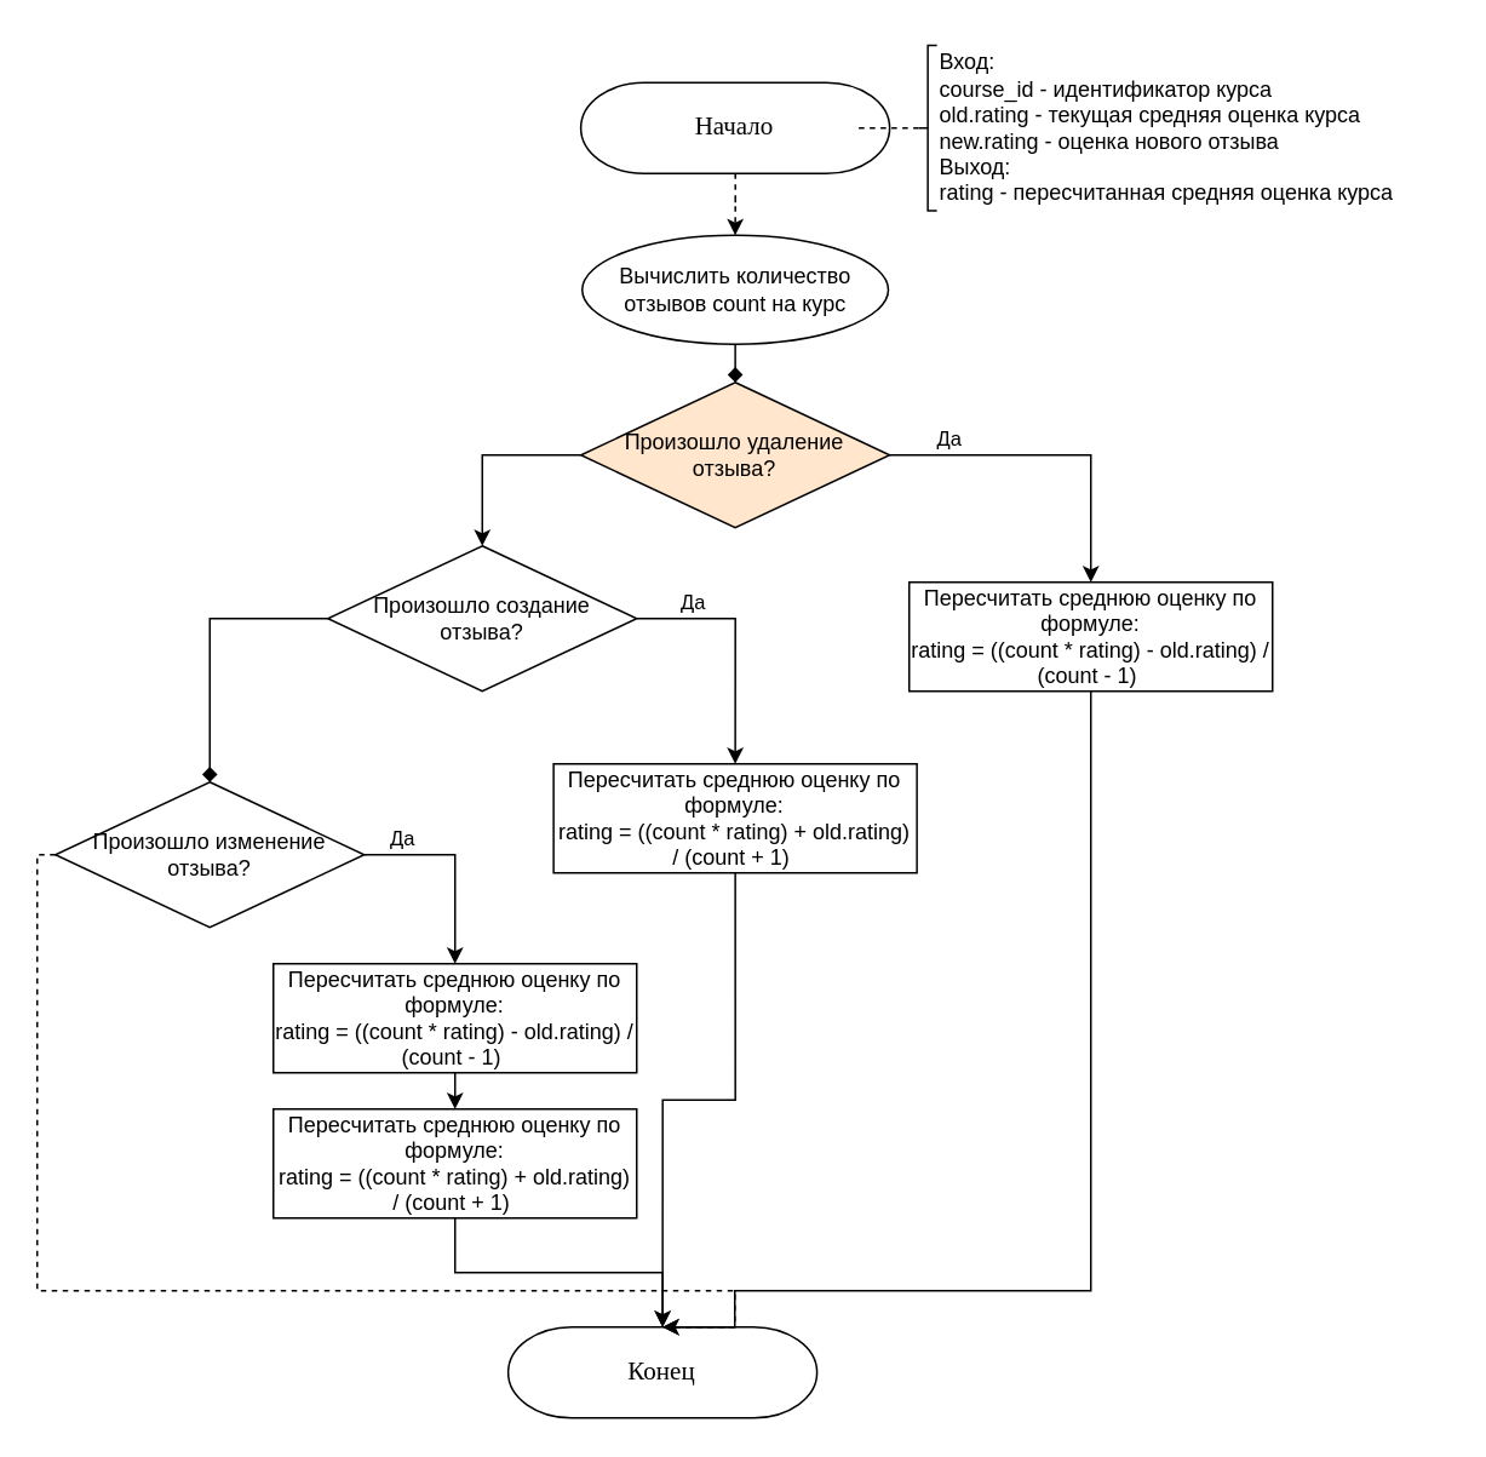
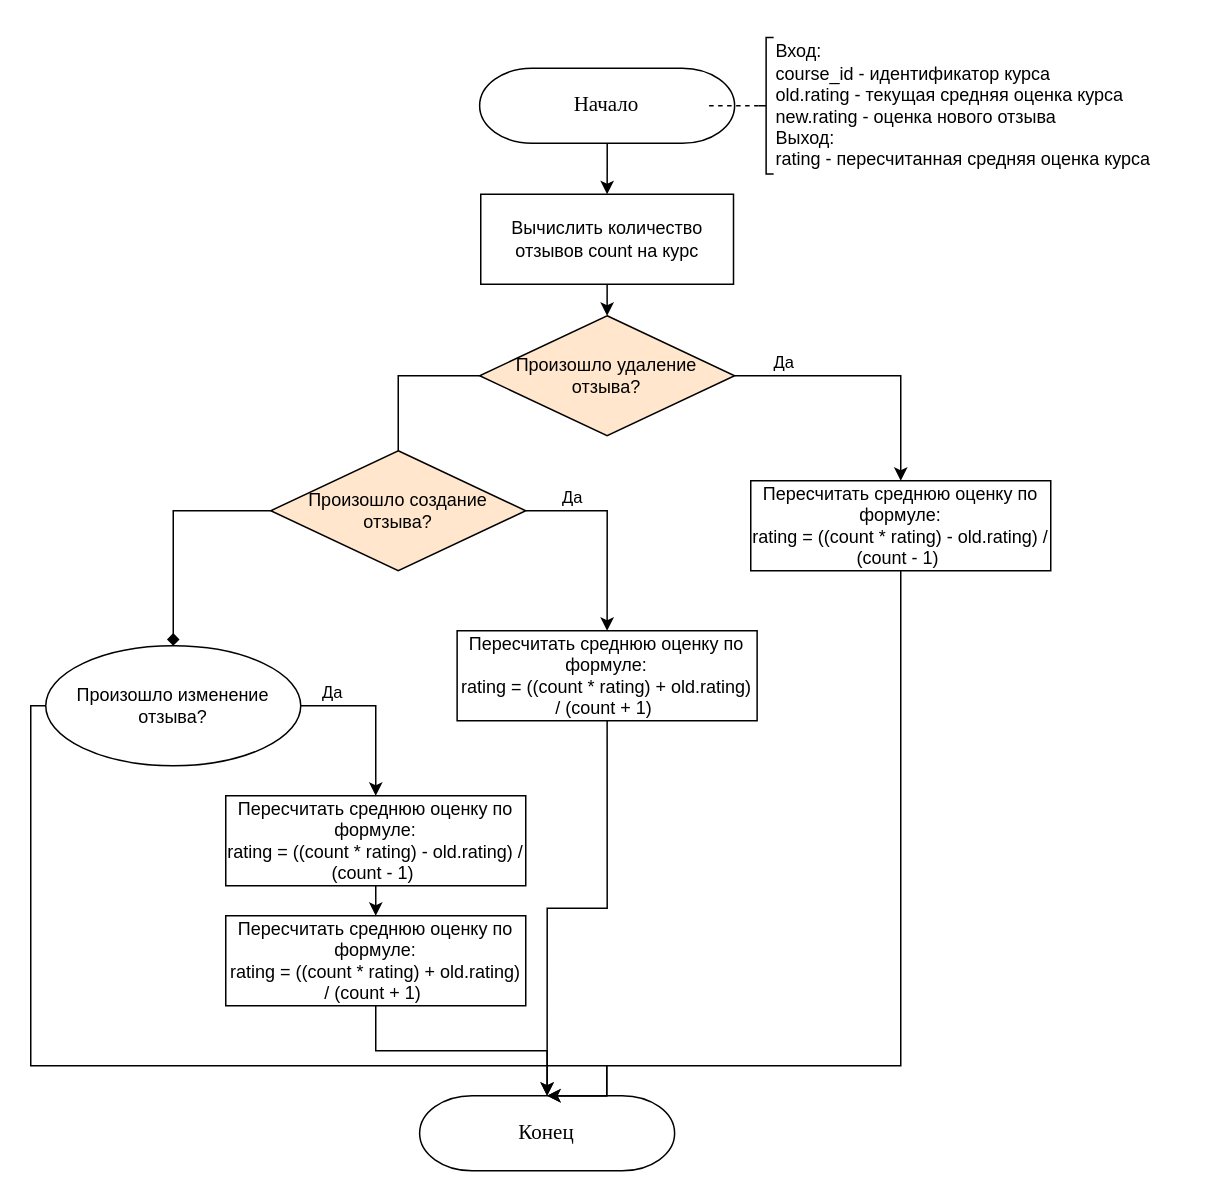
  <mxCell id="0" />
  <mxCell id="1" parent="0" />
- <mxCell id="2" style="edgeStyle=orthogonalEdgeStyle;rounded=0;orthogonalLoop=1;jettySize=auto;html=1;entryX=0.5;entryY=0;entryDx=0;entryDy=0;dashed=1;" edge="1" parent="1" source="3" target="8"><mxGeometry relative="1" as="geometry" /></mxCell>
+ <mxCell id="2" style="edgeStyle=orthogonalEdgeStyle;rounded=0;orthogonalLoop=1;jettySize=auto;html=1;entryX=0.5;entryY=0;entryDx=0;entryDy=0;" edge="1" parent="1" source="3" target="8"><mxGeometry relative="1" as="geometry" /></mxCell>
  <mxCell id="3" value="&lt;div style=&quot;&quot;&gt;&lt;font face=&quot;Calibri&quot;&gt;&lt;span style=&quot;font-size: 14px;&quot;&gt;Начало&lt;/span&gt;&lt;/font&gt;&lt;/div&gt;" style="verticalAlign=middle;align=center;vsdxID=1;fillColor=#FFFFFF;gradientColor=none;shape=stencil(tVJBDsIgEHwNRxoEG+O51n8QS9uNCM2Ctv5eEI2ttV6Mt9md2d0MDBGFa2WnCGfOoz2qHirfErEjnINpFYIPiIiSiKK2qBq0Z1OlupNRGdHJXuKGIc1xluV5nOLsmjorxu71Psk1mJF8s83WX+USD4HD+XZ86PMkX1745KkcwFG0XnqwZsJpiY2i4RSttWwmlOuV6mbtj17m1n9ysvySf/ESwOtPa9A6RWLMv2cgtFJ+RHkD);strokeColor=#000000;spacingTop=-1;spacingBottom=-1;spacingLeft=-1;spacingRight=-1;points=[[0.5,0,0],[0.5,0.5,0],[1,0.5,0]];labelBackgroundColor=none;rounded=0;html=1;whiteSpace=wrap;" vertex="1" parent="1"><mxGeometry x="319.25" y="45" width="170" height="50" as="geometry" /></mxCell>
  <mxCell id="4" style="edgeStyle=orthogonalEdgeStyle;rounded=0;orthogonalLoop=1;jettySize=auto;html=1;fontSize=12;endArrow=none;endFill=0;strokeColor=default;dashed=1;" edge="1" parent="1"><mxGeometry relative="1" as="geometry"><mxPoint x="505.25" y="70" as="sourcePoint" /><mxPoint x="469.25" y="70" as="targetPoint" /></mxGeometry></mxCell>
  <mxCell id="5" value="" style="strokeWidth=1;html=1;shape=mxgraph.flowchart.annotation_2;align=left;labelPosition=right;pointerEvents=1;rounded=0;" vertex="1" parent="1"><mxGeometry x="505.25" y="24.5" width="10" height="91" as="geometry" /></mxCell>
  <mxCell id="6" value="Вход:&amp;nbsp;&lt;div&gt;course_id - идентификатор курса&lt;/div&gt;&lt;div&gt;old.rating - текущая средняя оценка курса&lt;/div&gt;&lt;div&gt;new.rating - оценка нового отзыва&lt;/div&gt;&lt;div&gt;&lt;div&gt;Выход:&amp;nbsp;&lt;/div&gt;&lt;div&gt;&lt;span style=&quot;background-color: initial;&quot;&gt;rating - пересчитанная средняя оценка курса&lt;/span&gt;&lt;/div&gt;&lt;/div&gt;" style="text;html=1;align=left;verticalAlign=middle;resizable=0;points=[];autosize=1;strokeColor=none;fillColor=none;" vertex="1" parent="1"><mxGeometry x="515.25" y="20" width="280" height="100" as="geometry" /></mxCell>
- <mxCell id="7" style="edgeStyle=orthogonalEdgeStyle;rounded=0;orthogonalLoop=1;jettySize=auto;html=1;exitX=0.5;exitY=1;exitDx=0;exitDy=0;entryX=0.5;entryY=0;entryDx=0;entryDy=0;endArrow=diamond;" edge="1" parent="1" source="8" target="12"><mxGeometry relative="1" as="geometry" /></mxCell>
- <mxCell id="8" value="Вычислить количество отзывов count на курс" style="ellipse;whiteSpace=wrap;html=1;absoluteArcSize=1;arcSize=14;strokeWidth=1;" vertex="1" parent="1"><mxGeometry x="320" y="129" width="168.5" height="60" as="geometry" /></mxCell>
+ <mxCell id="7" style="edgeStyle=orthogonalEdgeStyle;rounded=0;orthogonalLoop=1;jettySize=auto;html=1;exitX=0.5;exitY=1;exitDx=0;exitDy=0;entryX=0.5;entryY=0;entryDx=0;entryDy=0;" edge="1" parent="1" source="8" target="12"><mxGeometry relative="1" as="geometry" /></mxCell>
+ <mxCell id="8" value="Вычислить количество отзывов count на курс" style="rounded=0;whiteSpace=wrap;html=1;absoluteArcSize=1;arcSize=14;strokeWidth=1;" vertex="1" parent="1"><mxGeometry x="320" y="129" width="168.5" height="60" as="geometry" /></mxCell>
  <mxCell id="9" style="edgeStyle=orthogonalEdgeStyle;rounded=0;orthogonalLoop=1;jettySize=auto;html=1;exitX=1;exitY=0.5;exitDx=0;exitDy=0;entryX=0.5;entryY=0;entryDx=0;entryDy=0;" edge="1" parent="1" source="12" target="13"><mxGeometry relative="1" as="geometry" /></mxCell>
  <mxCell id="10" value="Да" style="edgeLabel;html=1;align=center;verticalAlign=middle;resizable=0;points=[];" vertex="1" connectable="0" parent="9"><mxGeometry x="-0.649" relative="1" as="geometry"><mxPoint y="-10" as="offset" /></mxGeometry></mxCell>
- <mxCell id="11" style="edgeStyle=orthogonalEdgeStyle;rounded=0;orthogonalLoop=1;jettySize=auto;html=1;exitX=0;exitY=0.5;exitDx=0;exitDy=0;entryX=0.5;entryY=0;entryDx=0;entryDy=0;" edge="1" parent="1" source="12" target="16"><mxGeometry relative="1" as="geometry" /></mxCell>
+ <mxCell id="11" style="edgeStyle=orthogonalEdgeStyle;rounded=0;orthogonalLoop=1;jettySize=auto;html=1;exitX=0;exitY=0.5;exitDx=0;exitDy=0;entryX=0.5;entryY=0;entryDx=0;entryDy=0;endArrow=none;" edge="1" parent="1" source="12" target="16"><mxGeometry relative="1" as="geometry" /></mxCell>
  <mxCell id="12" value="Произошло удаление отзыва?" style="rhombus;whiteSpace=wrap;html=1;fillColor=#ffe6cc;" vertex="1" parent="1"><mxGeometry x="319.25" y="210" width="170" height="80" as="geometry" /></mxCell>
  <mxCell id="13" value="Пересчитать среднюю оценку по формуле:&lt;div&gt;rating = ((count * rating) - old.rating) / (count - 1)&amp;nbsp;&lt;/div&gt;" style="rounded=0;whiteSpace=wrap;html=1;absoluteArcSize=1;arcSize=14;strokeWidth=1;" vertex="1" parent="1"><mxGeometry x="500" y="320" width="200" height="60" as="geometry" /></mxCell>
  <mxCell id="14" style="edgeStyle=orthogonalEdgeStyle;rounded=0;orthogonalLoop=1;jettySize=auto;html=1;exitX=1;exitY=0.5;exitDx=0;exitDy=0;entryX=0.5;entryY=0;entryDx=0;entryDy=0;" edge="1" parent="1" source="16" target="17"><mxGeometry relative="1" as="geometry" /></mxCell>
  <mxCell id="15" style="edgeStyle=orthogonalEdgeStyle;rounded=0;orthogonalLoop=1;jettySize=auto;html=1;exitX=0;exitY=0.5;exitDx=0;exitDy=0;entryX=0.5;entryY=0;entryDx=0;entryDy=0;endArrow=diamond;" edge="1" parent="1" source="16" target="20"><mxGeometry relative="1" as="geometry" /></mxCell>
- <mxCell id="16" value="Произошло создание отзыва?" style="rhombus;whiteSpace=wrap;html=1;" vertex="1" parent="1"><mxGeometry x="180" y="300" width="170" height="80" as="geometry" /></mxCell>
+ <mxCell id="16" value="Произошло создание отзыва?" style="rhombus;whiteSpace=wrap;html=1;fillColor=#ffe6cc;" vertex="1" parent="1"><mxGeometry x="180" y="300" width="170" height="80" as="geometry" /></mxCell>
  <mxCell id="17" value="Пересчитать среднюю оценку по формуле:&lt;div&gt;rating = ((count * rating) + old.rating) / (count + 1)&amp;nbsp;&lt;/div&gt;" style="rounded=0;whiteSpace=wrap;html=1;absoluteArcSize=1;arcSize=14;strokeWidth=1;" vertex="1" parent="1"><mxGeometry x="304.25" y="420" width="200" height="60" as="geometry" /></mxCell>
  <mxCell id="18" value="Да" style="edgeLabel;html=1;align=center;verticalAlign=middle;resizable=0;points=[];" vertex="1" connectable="0" parent="1"><mxGeometry x="380" y="330" as="geometry" /></mxCell>
  <mxCell id="19" style="edgeStyle=orthogonalEdgeStyle;rounded=0;orthogonalLoop=1;jettySize=auto;html=1;exitX=1;exitY=0.5;exitDx=0;exitDy=0;entryX=0.5;entryY=0;entryDx=0;entryDy=0;" edge="1" parent="1" source="20" target="24"><mxGeometry relative="1" as="geometry" /></mxCell>
- <mxCell id="20" value="Произошло изменение отзыва?" style="rhombus;whiteSpace=wrap;html=1;" vertex="1" parent="1"><mxGeometry x="30" y="430" width="170" height="80" as="geometry" /></mxCell>
+ <mxCell id="20" value="Произошло изменение отзыва?" style="ellipse;whiteSpace=wrap;html=1;" vertex="1" parent="1"><mxGeometry x="30" y="430" width="170" height="80" as="geometry" /></mxCell>
  <mxCell id="21" value="Пересчитать среднюю оценку по формуле:&lt;div&gt;rating = ((count * rating) + old.rating) / (count + 1)&amp;nbsp;&lt;/div&gt;" style="rounded=0;whiteSpace=wrap;html=1;absoluteArcSize=1;arcSize=14;strokeWidth=1;" vertex="1" parent="1"><mxGeometry x="150" y="610" width="200" height="60" as="geometry" /></mxCell>
  <mxCell id="22" value="Да" style="edgeLabel;html=1;align=center;verticalAlign=middle;resizable=0;points=[];" vertex="1" connectable="0" parent="1"><mxGeometry x="220" y="460" as="geometry" /></mxCell>
  <mxCell id="23" style="edgeStyle=orthogonalEdgeStyle;rounded=0;orthogonalLoop=1;jettySize=auto;html=1;exitX=0.5;exitY=1;exitDx=0;exitDy=0;entryX=0.5;entryY=0;entryDx=0;entryDy=0;" edge="1" parent="1" source="24" target="21"><mxGeometry relative="1" as="geometry" /></mxCell>
  <mxCell id="24" value="Пересчитать среднюю оценку по формуле:&lt;div&gt;rating = ((count * rating) - old.rating) / (count - 1)&amp;nbsp;&lt;/div&gt;" style="rounded=0;whiteSpace=wrap;html=1;absoluteArcSize=1;arcSize=14;strokeWidth=1;" vertex="1" parent="1"><mxGeometry x="150" y="530" width="200" height="60" as="geometry" /></mxCell>
  <mxCell id="25" value="&lt;div style=&quot;&quot;&gt;&lt;font face=&quot;Calibri&quot;&gt;&lt;span style=&quot;font-size: 14px;&quot;&gt;Конец&lt;/span&gt;&lt;/font&gt;&lt;/div&gt;" style="verticalAlign=middle;align=center;vsdxID=1;fillColor=#FFFFFF;gradientColor=none;shape=stencil(tVJBDsIgEHwNRxoEG+O51n8QS9uNCM2Ctv5eEI2ttV6Mt9md2d0MDBGFa2WnCGfOoz2qHirfErEjnINpFYIPiIiSiKK2qBq0Z1OlupNRGdHJXuKGIc1xluV5nOLsmjorxu71Psk1mJF8s83WX+USD4HD+XZ86PMkX1745KkcwFG0XnqwZsJpiY2i4RSttWwmlOuV6mbtj17m1n9ysvySf/ESwOtPa9A6RWLMv2cgtFJ+RHkD);strokeColor=#000000;spacingTop=-1;spacingBottom=-1;spacingLeft=-1;spacingRight=-1;points=[[0.5,0,0],[0.5,0.5,0],[1,0.5,0]];labelBackgroundColor=none;rounded=0;html=1;whiteSpace=wrap;" vertex="1" parent="1"><mxGeometry x="279.25" y="730" width="170" height="50" as="geometry" /></mxCell>
  <mxCell id="26" style="edgeStyle=orthogonalEdgeStyle;rounded=0;orthogonalLoop=1;jettySize=auto;html=1;exitX=0.5;exitY=1;exitDx=0;exitDy=0;entryX=0.5;entryY=0;entryDx=0;entryDy=0;entryPerimeter=0;" edge="1" parent="1" source="17" target="25"><mxGeometry relative="1" as="geometry" /></mxCell>
  <mxCell id="27" style="edgeStyle=orthogonalEdgeStyle;rounded=0;orthogonalLoop=1;jettySize=auto;html=1;exitX=0.5;exitY=1;exitDx=0;exitDy=0;entryX=0.5;entryY=0;entryDx=0;entryDy=0;entryPerimeter=0;" edge="1" parent="1" source="21" target="25"><mxGeometry relative="1" as="geometry" /></mxCell>
- <mxCell id="28" style="edgeStyle=orthogonalEdgeStyle;rounded=0;orthogonalLoop=1;jettySize=auto;html=1;exitX=0;exitY=0.5;exitDx=0;exitDy=0;entryX=0.5;entryY=0;entryDx=0;entryDy=0;entryPerimeter=0;dashed=1;" edge="1" parent="1" source="20" target="25"><mxGeometry relative="1" as="geometry"><Array as="points"><mxPoint x="20" y="470" /><mxPoint x="20" y="710" /><mxPoint x="404" y="710" /></Array></mxGeometry></mxCell>
+ <mxCell id="28" style="edgeStyle=orthogonalEdgeStyle;rounded=0;orthogonalLoop=1;jettySize=auto;html=1;exitX=0;exitY=0.5;exitDx=0;exitDy=0;entryX=0.5;entryY=0;entryDx=0;entryDy=0;entryPerimeter=0;" edge="1" parent="1" source="20" target="25"><mxGeometry relative="1" as="geometry"><Array as="points"><mxPoint x="20" y="470" /><mxPoint x="20" y="710" /><mxPoint x="404" y="710" /></Array></mxGeometry></mxCell>
  <mxCell id="29" style="edgeStyle=orthogonalEdgeStyle;rounded=0;orthogonalLoop=1;jettySize=auto;html=1;exitX=0.5;exitY=1;exitDx=0;exitDy=0;entryX=0.5;entryY=0;entryDx=0;entryDy=0;entryPerimeter=0;" edge="1" parent="1" source="13" target="25"><mxGeometry relative="1" as="geometry"><Array as="points"><mxPoint x="600" y="710" /><mxPoint x="404" y="710" /></Array></mxGeometry></mxCell>
